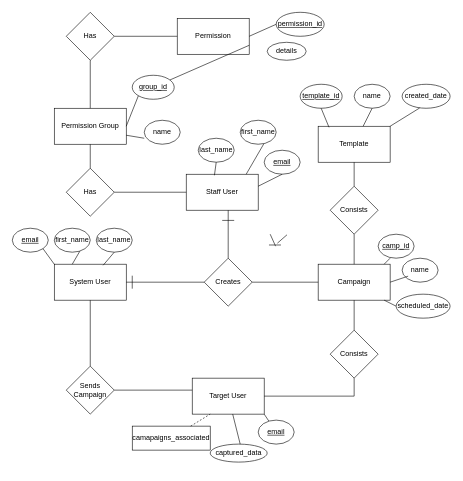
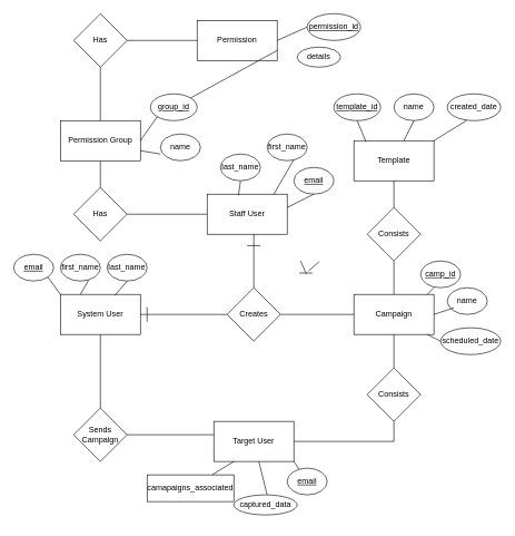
  <mxCell id="0" />
  <mxCell id="1" parent="0" />
  <mxCell id="2" value="" style="group" vertex="1" connectable="0" parent="1"><mxGeometry x="20" y="20" width="730" height="760" as="geometry" /></mxCell>
  <mxCell id="3" value="" style="group" vertex="1" connectable="0" parent="2"><mxGeometry x="70" width="560" height="760" as="geometry" /></mxCell>
  <mxCell id="4" value="" style="group" vertex="1" connectable="0" parent="3"><mxGeometry y="160" width="560" height="600" as="geometry" /></mxCell>
  <mxCell id="5" value="System User" style="rounded=0;whiteSpace=wrap;html=1;" vertex="1" parent="4"><mxGeometry y="260" width="120" height="60" as="geometry" /></mxCell>
  <mxCell id="6" value="Creates" style="rhombus;whiteSpace=wrap;html=1;" vertex="1" parent="4"><mxGeometry x="250" y="250" width="80" height="80" as="geometry" /></mxCell>
  <mxCell id="7" value="Campaign" style="rounded=0;whiteSpace=wrap;html=1;" vertex="1" parent="4"><mxGeometry x="440" y="260" width="120" height="60" as="geometry" /></mxCell>
  <mxCell id="8" value="Template" style="rounded=0;whiteSpace=wrap;html=1;" vertex="1" parent="4"><mxGeometry x="440" y="30" width="120" height="60" as="geometry" /></mxCell>
  <mxCell id="9" value="Consists" style="rhombus;whiteSpace=wrap;html=1;" vertex="1" parent="4"><mxGeometry x="460" y="130" width="80" height="80" as="geometry" /></mxCell>
  <mxCell id="10" value="Consists" style="rhombus;whiteSpace=wrap;html=1;" vertex="1" parent="4"><mxGeometry x="460" y="370" width="80" height="80" as="geometry" /></mxCell>
  <mxCell id="11" value="Target User" style="rounded=0;whiteSpace=wrap;html=1;" vertex="1" parent="4"><mxGeometry x="230" y="450" width="120" height="60" as="geometry" /></mxCell>
  <mxCell id="12" value="Sends Campaign" style="rhombus;whiteSpace=wrap;html=1;" vertex="1" parent="4"><mxGeometry x="20" y="430" width="80" height="80" as="geometry" /></mxCell>
  <mxCell id="13" value="Staff User" style="rounded=0;whiteSpace=wrap;html=1;" vertex="1" parent="4"><mxGeometry x="220" y="110" width="120" height="60" as="geometry" /></mxCell>
  <mxCell id="14" value="" style="endArrow=none;html=1;rounded=0;exitX=1;exitY=0.5;exitDx=0;exitDy=0;" edge="1" parent="4" source="5"><mxGeometry width="50" height="50" relative="1" as="geometry"><mxPoint x="150" y="330" as="sourcePoint" /><mxPoint x="250" y="290" as="targetPoint" /></mxGeometry></mxCell>
  <mxCell id="15" value="" style="endArrow=none;html=1;rounded=0;entryX=0;entryY=0.5;entryDx=0;entryDy=0;" edge="1" parent="4" target="7"><mxGeometry width="50" height="50" relative="1" as="geometry"><mxPoint x="330" y="290" as="sourcePoint" /><mxPoint x="430" y="280" as="targetPoint" /></mxGeometry></mxCell>
  <mxCell id="16" value="" style="endArrow=none;html=1;rounded=0;entryX=0.5;entryY=1;entryDx=0;entryDy=0;exitX=0.5;exitY=0;exitDx=0;exitDy=0;" edge="1" parent="4" source="7" target="9"><mxGeometry width="50" height="50" relative="1" as="geometry"><mxPoint x="510" y="260" as="sourcePoint" /><mxPoint x="560" y="210" as="targetPoint" /></mxGeometry></mxCell>
  <mxCell id="17" value="" style="endArrow=none;html=1;rounded=0;entryX=0.5;entryY=1;entryDx=0;entryDy=0;" edge="1" parent="4" target="7"><mxGeometry width="50" height="50" relative="1" as="geometry"><mxPoint x="500" y="370" as="sourcePoint" /><mxPoint x="580" y="330" as="targetPoint" /></mxGeometry></mxCell>
  <mxCell id="18" value="" style="endArrow=none;html=1;rounded=0;exitX=1;exitY=0.5;exitDx=0;exitDy=0;entryX=0.5;entryY=1;entryDx=0;entryDy=0;" edge="1" parent="4" source="11" target="10"><mxGeometry width="50" height="50" relative="1" as="geometry"><mxPoint x="490" y="500" as="sourcePoint" /><mxPoint x="540" y="450" as="targetPoint" /><Array as="points"><mxPoint x="500" y="480" /></Array></mxGeometry></mxCell>
  <mxCell id="19" value="" style="endArrow=none;html=1;rounded=0;" edge="1" parent="4"><mxGeometry width="50" height="50" relative="1" as="geometry"><mxPoint x="290" y="250" as="sourcePoint" /><mxPoint x="290" y="170" as="targetPoint" /></mxGeometry></mxCell>
  <mxCell id="20" value="" style="endArrow=none;html=1;rounded=0;entryX=0.5;entryY=1;entryDx=0;entryDy=0;" edge="1" parent="4" source="9" target="8"><mxGeometry width="50" height="50" relative="1" as="geometry"><mxPoint x="580" y="230" as="sourcePoint" /><mxPoint x="630" y="180" as="targetPoint" /></mxGeometry></mxCell>
  <mxCell id="21" value="Has" style="rhombus;whiteSpace=wrap;html=1;" vertex="1" parent="4"><mxGeometry x="20" y="100" width="80" height="80" as="geometry" /></mxCell>
  <mxCell id="22" value="Permission Group" style="rounded=0;whiteSpace=wrap;html=1;" vertex="1" parent="4"><mxGeometry width="120" height="60" as="geometry" /></mxCell>
  <mxCell id="23" value="" style="endArrow=none;html=1;rounded=0;exitX=0.5;exitY=1;exitDx=0;exitDy=0;" edge="1" parent="4" source="22" target="21"><mxGeometry width="50" height="50" relative="1" as="geometry"><mxPoint x="-110" y="-290.711" as="sourcePoint" /><mxPoint x="210" y="399.289" as="targetPoint" /></mxGeometry></mxCell>
  <mxCell id="24" value="" style="endArrow=none;html=1;rounded=0;" edge="1" parent="4"><mxGeometry width="50" height="50" relative="1" as="geometry"><mxPoint x="100" y="140" as="sourcePoint" /><mxPoint x="220" y="140" as="targetPoint" /></mxGeometry></mxCell>
  <mxCell id="25" value="" style="endArrow=none;html=1;rounded=0;entryX=0.5;entryY=1;entryDx=0;entryDy=0;exitX=0.5;exitY=0;exitDx=0;exitDy=0;exitPerimeter=0;" edge="1" parent="4" source="12" target="5"><mxGeometry width="50" height="50" relative="1" as="geometry"><mxPoint x="80" y="420" as="sourcePoint" /><mxPoint x="180" y="350" as="targetPoint" /></mxGeometry></mxCell>
  <mxCell id="26" value="" style="endArrow=none;html=1;rounded=0;" edge="1" parent="4"><mxGeometry width="50" height="50" relative="1" as="geometry"><mxPoint x="100" y="470" as="sourcePoint" /><mxPoint x="230" y="470" as="targetPoint" /></mxGeometry></mxCell>
  <mxCell id="27" value="first_name" style="ellipse;whiteSpace=wrap;html=1;" vertex="1" parent="4"><mxGeometry y="200" width="60" height="40" as="geometry" /></mxCell>
  <mxCell id="28" value="last_name" style="ellipse;whiteSpace=wrap;html=1;" vertex="1" parent="4"><mxGeometry x="70" y="200" width="60" height="40" as="geometry" /></mxCell>
  <mxCell id="29" value="" style="endArrow=none;html=1;rounded=0;entryX=0.709;entryY=0.961;entryDx=0;entryDy=0;entryPerimeter=0;exitX=0.25;exitY=0;exitDx=0;exitDy=0;" edge="1" parent="4" source="5" target="27"><mxGeometry width="50" height="50" relative="1" as="geometry"><mxPoint x="10" y="290" as="sourcePoint" /><mxPoint x="60" y="240" as="targetPoint" /></mxGeometry></mxCell>
  <mxCell id="30" value="" style="endArrow=none;html=1;rounded=0;exitX=0.679;exitY=0.03;exitDx=0;exitDy=0;exitPerimeter=0;" edge="1" parent="4" source="5"><mxGeometry width="50" height="50" relative="1" as="geometry"><mxPoint x="80" y="280" as="sourcePoint" /><mxPoint x="100" y="240" as="targetPoint" /></mxGeometry></mxCell>
  <mxCell id="31" value="camapaigns_associated" style="whiteSpace=wrap;html=1;rounded=0;" vertex="1" parent="4"><mxGeometry x="130" y="530" width="130" height="40" as="geometry" /></mxCell>
  <mxCell id="32" value="captured_data" style="ellipse;whiteSpace=wrap;html=1;" vertex="1" parent="4"><mxGeometry x="260" y="560" width="95" height="30" as="geometry" /></mxCell>
  <mxCell id="33" value="" style="endArrow=none;html=1;rounded=0;" edge="1" parent="4" target="11"><mxGeometry width="50" height="50" relative="1" as="geometry"><mxPoint x="310" y="560" as="sourcePoint" /><mxPoint x="320" y="500" as="targetPoint" /></mxGeometry></mxCell>
- <mxCell id="34" value="" style="endArrow=none;html=1;rounded=0;entryX=0.25;entryY=1;entryDx=0;entryDy=0;dashed=1;" edge="1" parent="4" source="31" target="11"><mxGeometry width="50" height="50" relative="1" as="geometry"><mxPoint x="220" y="570" as="sourcePoint" /><mxPoint x="270" y="520" as="targetPoint" /></mxGeometry></mxCell>
+ <mxCell id="34" value="" style="endArrow=none;html=1;rounded=0;entryX=0.25;entryY=1;entryDx=0;entryDy=0;" edge="1" parent="4" source="31" target="11"><mxGeometry width="50" height="50" relative="1" as="geometry"><mxPoint x="220" y="570" as="sourcePoint" /><mxPoint x="270" y="520" as="targetPoint" /></mxGeometry></mxCell>
  <mxCell id="35" value="" style="endArrow=none;html=1;rounded=0;" edge="1" parent="4" source="68"><mxGeometry width="50" height="50" relative="1" as="geometry"><mxPoint x="400" y="560" as="sourcePoint" /><mxPoint x="350" y="510" as="targetPoint" /></mxGeometry></mxCell>
  <mxCell id="36" value="" style="endArrow=none;html=1;rounded=0;exitX=0.917;exitY=1;exitDx=0;exitDy=0;exitPerimeter=0;" edge="1" parent="4" source="7"><mxGeometry width="50" height="50" relative="1" as="geometry"><mxPoint x="530" y="380" as="sourcePoint" /><mxPoint x="570" y="330" as="targetPoint" /></mxGeometry></mxCell>
  <mxCell id="37" value="&lt;u&gt;email&lt;/u&gt;" style="ellipse;whiteSpace=wrap;html=1;" vertex="1" parent="4"><mxGeometry x="350" y="70" width="60" height="40" as="geometry" /></mxCell>
  <mxCell id="38" value="first_name" style="ellipse;whiteSpace=wrap;html=1;" vertex="1" parent="4"><mxGeometry x="310" y="20" width="60" height="40" as="geometry" /></mxCell>
  <mxCell id="39" value="last_name" style="ellipse;whiteSpace=wrap;html=1;" vertex="1" parent="4"><mxGeometry x="240" y="50" width="60" height="40" as="geometry" /></mxCell>
  <mxCell id="40" value="name" style="ellipse;whiteSpace=wrap;html=1;" vertex="1" parent="4"><mxGeometry x="150" y="20" width="60" height="40" as="geometry" /></mxCell>
  <mxCell id="41" value="" style="endArrow=none;html=1;rounded=0;entryX=0;entryY=0.75;entryDx=0;entryDy=0;entryPerimeter=0;exitX=1;exitY=0.75;exitDx=0;exitDy=0;" edge="1" parent="4" source="22" target="40"><mxGeometry width="50" height="50" relative="1" as="geometry"><mxPoint x="110" y="120" as="sourcePoint" /><mxPoint x="160" y="70" as="targetPoint" /></mxGeometry></mxCell>
  <mxCell id="42" value="" style="endArrow=none;html=1;rounded=0;entryX=0.654;entryY=0.989;entryDx=0;entryDy=0;entryPerimeter=0;" edge="1" parent="4" target="38"><mxGeometry width="50" height="50" relative="1" as="geometry"><mxPoint x="320" y="110" as="sourcePoint" /><mxPoint x="380" y="50" as="targetPoint" /></mxGeometry></mxCell>
  <mxCell id="43" value="" style="endArrow=none;html=1;rounded=0;entryX=0.5;entryY=1;entryDx=0;entryDy=0;exitX=0.392;exitY=0.03;exitDx=0;exitDy=0;exitPerimeter=0;" edge="1" parent="4" source="13" target="39"><mxGeometry width="50" height="50" relative="1" as="geometry"><mxPoint x="240" y="140" as="sourcePoint" /><mxPoint x="290" y="90" as="targetPoint" /></mxGeometry></mxCell>
  <mxCell id="44" value="" style="endArrow=none;html=1;rounded=0;entryX=0.5;entryY=1;entryDx=0;entryDy=0;" edge="1" parent="4" target="37"><mxGeometry width="50" height="50" relative="1" as="geometry"><mxPoint x="340" y="130" as="sourcePoint" /><mxPoint x="410" y="110" as="targetPoint" /></mxGeometry></mxCell>
  <mxCell id="45" value="" style="shape=partialRectangle;whiteSpace=wrap;html=1;right=0;top=0;bottom=0;fillColor=none;routingCenterX=-0.5;" vertex="1" parent="4"><mxGeometry x="130" y="280" width="50" height="20" as="geometry" /></mxCell>
  <mxCell id="46" value="" style="endArrow=none;html=1;rounded=0;" edge="1" parent="4"><mxGeometry width="50" height="50" relative="1" as="geometry"><mxPoint x="280" y="187" as="sourcePoint" /><mxPoint x="300" y="187" as="targetPoint" /></mxGeometry></mxCell>
  <mxCell id="47" value="" style="endArrow=none;html=1;rounded=0;" edge="1" parent="4"><mxGeometry width="50" height="50" relative="1" as="geometry"><mxPoint x="372" y="225" as="sourcePoint" /><mxPoint x="388" y="211" as="targetPoint" /></mxGeometry></mxCell>
  <mxCell id="48" value="" style="endArrow=none;html=1;rounded=0;" edge="1" parent="4"><mxGeometry width="50" height="50" relative="1" as="geometry"><mxPoint x="369" y="230" as="sourcePoint" /><mxPoint x="360" y="210" as="targetPoint" /></mxGeometry></mxCell>
  <mxCell id="49" value="Permission" style="rounded=0;whiteSpace=wrap;html=1;" vertex="1" parent="3"><mxGeometry x="205" y="10" width="120" height="60" as="geometry" /></mxCell>
  <mxCell id="50" value="Has" style="rhombus;whiteSpace=wrap;html=1;" vertex="1" parent="3"><mxGeometry x="20" width="80" height="80" as="geometry" /></mxCell>
  <mxCell id="51" value="" style="endArrow=none;html=1;rounded=0;exitX=0.5;exitY=0;exitDx=0;exitDy=0;" edge="1" parent="3" source="22" target="50"><mxGeometry width="50" height="50" relative="1" as="geometry"><mxPoint x="50" y="140" as="sourcePoint" /><mxPoint x="100" y="90" as="targetPoint" /></mxGeometry></mxCell>
  <mxCell id="52" value="" style="endArrow=none;html=1;rounded=0;exitX=1;exitY=0.5;exitDx=0;exitDy=0;" edge="1" parent="3" source="50" target="49"><mxGeometry width="50" height="50" relative="1" as="geometry"><mxPoint x="240" y="180" as="sourcePoint" /><mxPoint x="290" y="130" as="targetPoint" /></mxGeometry></mxCell>
  <mxCell id="53" value="&lt;u&gt;template_id&lt;/u&gt;" style="ellipse;whiteSpace=wrap;html=1;" vertex="1" parent="3"><mxGeometry x="410" y="120" width="70" height="40" as="geometry" /></mxCell>
  <mxCell id="54" value="name" style="ellipse;whiteSpace=wrap;html=1;" vertex="1" parent="3"><mxGeometry x="500" y="120" width="60" height="40" as="geometry" /></mxCell>
  <mxCell id="55" value="" style="endArrow=none;html=1;rounded=0;entryX=0.5;entryY=1;entryDx=0;entryDy=0;exitX=0.151;exitY=0.03;exitDx=0;exitDy=0;exitPerimeter=0;" edge="1" parent="3" source="8" target="53"><mxGeometry width="50" height="50" relative="1" as="geometry"><mxPoint x="390" y="220" as="sourcePoint" /><mxPoint x="440" y="170" as="targetPoint" /></mxGeometry></mxCell>
  <mxCell id="56" value="" style="endArrow=none;html=1;rounded=0;entryX=0.5;entryY=1;entryDx=0;entryDy=0;" edge="1" parent="3" source="8" target="54"><mxGeometry width="50" height="50" relative="1" as="geometry"><mxPoint x="550" y="260" as="sourcePoint" /><mxPoint x="600" y="210" as="targetPoint" /></mxGeometry></mxCell>
  <mxCell id="57" value="&lt;u&gt;permission_id&lt;/u&gt;" style="ellipse;whiteSpace=wrap;html=1;" vertex="1" parent="3"><mxGeometry x="370" width="80" height="40" as="geometry" /></mxCell>
  <mxCell id="58" value="details" style="ellipse;whiteSpace=wrap;html=1;" vertex="1" parent="3"><mxGeometry x="355" y="50" width="65" height="30" as="geometry" /></mxCell>
  <mxCell id="59" value="" style="endArrow=none;html=1;rounded=0;exitX=1;exitY=0.5;exitDx=0;exitDy=0;entryX=0;entryY=0.5;entryDx=0;entryDy=0;" edge="1" parent="3" source="49" target="57"><mxGeometry width="50" height="50" relative="1" as="geometry"><mxPoint x="310" y="80" as="sourcePoint" /><mxPoint x="360" y="30" as="targetPoint" /></mxGeometry></mxCell>
  <mxCell id="60" value="" style="endArrow=none;html=1;rounded=0;exitX=1;exitY=0.75;exitDx=0;exitDy=0;" edge="1" parent="3" source="49" target="61"><mxGeometry width="50" height="50" relative="1" as="geometry"><mxPoint x="310" y="140" as="sourcePoint" /><mxPoint x="360" y="90" as="targetPoint" /></mxGeometry></mxCell>
- <mxCell id="61" value="&lt;u&gt;group_id&lt;/u&gt;" style="ellipse;whiteSpace=wrap;html=1;" vertex="1" parent="3"><mxGeometry x="130" y="105" width="70" height="40" as="geometry" /></mxCell>
+ <mxCell id="61" value="&lt;u&gt;group_id&lt;/u&gt;" style="ellipse;whiteSpace=wrap;html=1;" vertex="1" parent="3"><mxGeometry x="135" y="120" width="70" height="40" as="geometry" /></mxCell>
  <mxCell id="62" value="" style="endArrow=none;html=1;rounded=0;entryX=0;entryY=1;entryDx=0;entryDy=0;exitX=1;exitY=0.5;exitDx=0;exitDy=0;" edge="1" parent="3" source="22" target="61"><mxGeometry width="50" height="50" relative="1" as="geometry"><mxPoint x="120" y="210" as="sourcePoint" /><mxPoint x="170" y="160" as="targetPoint" /></mxGeometry></mxCell>
  <mxCell id="63" value="&lt;u&gt;email&lt;/u&gt;" style="ellipse;whiteSpace=wrap;html=1;" vertex="1" parent="2"><mxGeometry y="360" width="60" height="40" as="geometry" /></mxCell>
  <mxCell id="64" value="" style="endArrow=none;html=1;rounded=0;entryX=1;entryY=1;entryDx=0;entryDy=0;exitX=0;exitY=0;exitDx=0;exitDy=0;" edge="1" parent="2" source="5" target="63"><mxGeometry width="50" height="50" relative="1" as="geometry"><mxPoint x="30" y="440" as="sourcePoint" /><mxPoint x="80" y="390" as="targetPoint" /></mxGeometry></mxCell>
  <mxCell id="65" value="&lt;u&gt;camp_id&lt;/u&gt;" style="ellipse;whiteSpace=wrap;html=1;" vertex="1" parent="2"><mxGeometry x="610" y="370" width="60" height="40" as="geometry" /></mxCell>
  <mxCell id="66" value="name" style="ellipse;whiteSpace=wrap;html=1;" vertex="1" parent="2"><mxGeometry x="650" y="410" width="60" height="40" as="geometry" /></mxCell>
  <mxCell id="67" value="scheduled_date" style="ellipse;whiteSpace=wrap;html=1;" vertex="1" parent="2"><mxGeometry x="640" y="470" width="90" height="40" as="geometry" /></mxCell>
  <mxCell id="68" value="&lt;u&gt;email&lt;/u&gt;" style="ellipse;whiteSpace=wrap;html=1;" vertex="1" parent="2"><mxGeometry x="410" y="680" width="60" height="40" as="geometry" /></mxCell>
  <mxCell id="69" value="" style="endArrow=none;html=1;rounded=0;" edge="1" parent="2"><mxGeometry width="50" height="50" relative="1" as="geometry"><mxPoint x="620" y="420" as="sourcePoint" /><mxPoint x="630" y="410" as="targetPoint" /></mxGeometry></mxCell>
  <mxCell id="70" value="" style="endArrow=none;html=1;rounded=0;" edge="1" parent="2"><mxGeometry width="50" height="50" relative="1" as="geometry"><mxPoint x="630" y="450" as="sourcePoint" /><mxPoint x="660" y="440" as="targetPoint" /></mxGeometry></mxCell>
  <mxCell id="71" value="created_date" style="ellipse;whiteSpace=wrap;html=1;" vertex="1" parent="2"><mxGeometry x="650" y="120" width="80" height="40" as="geometry" /></mxCell>
  <mxCell id="72" value="" style="endArrow=none;html=1;rounded=0;entryX=0.365;entryY=0.989;entryDx=0;entryDy=0;entryPerimeter=0;" edge="1" parent="2" target="71"><mxGeometry width="50" height="50" relative="1" as="geometry"><mxPoint x="630" y="190" as="sourcePoint" /><mxPoint x="710" y="160" as="targetPoint" /></mxGeometry></mxCell>
  <mxCell id="73" value="" style="endArrow=none;html=1;rounded=0;" edge="1" parent="1"><mxGeometry width="50" height="50" relative="1" as="geometry"><mxPoint x="448" y="408" as="sourcePoint" /><mxPoint x="468" y="408" as="targetPoint" /></mxGeometry></mxCell>
